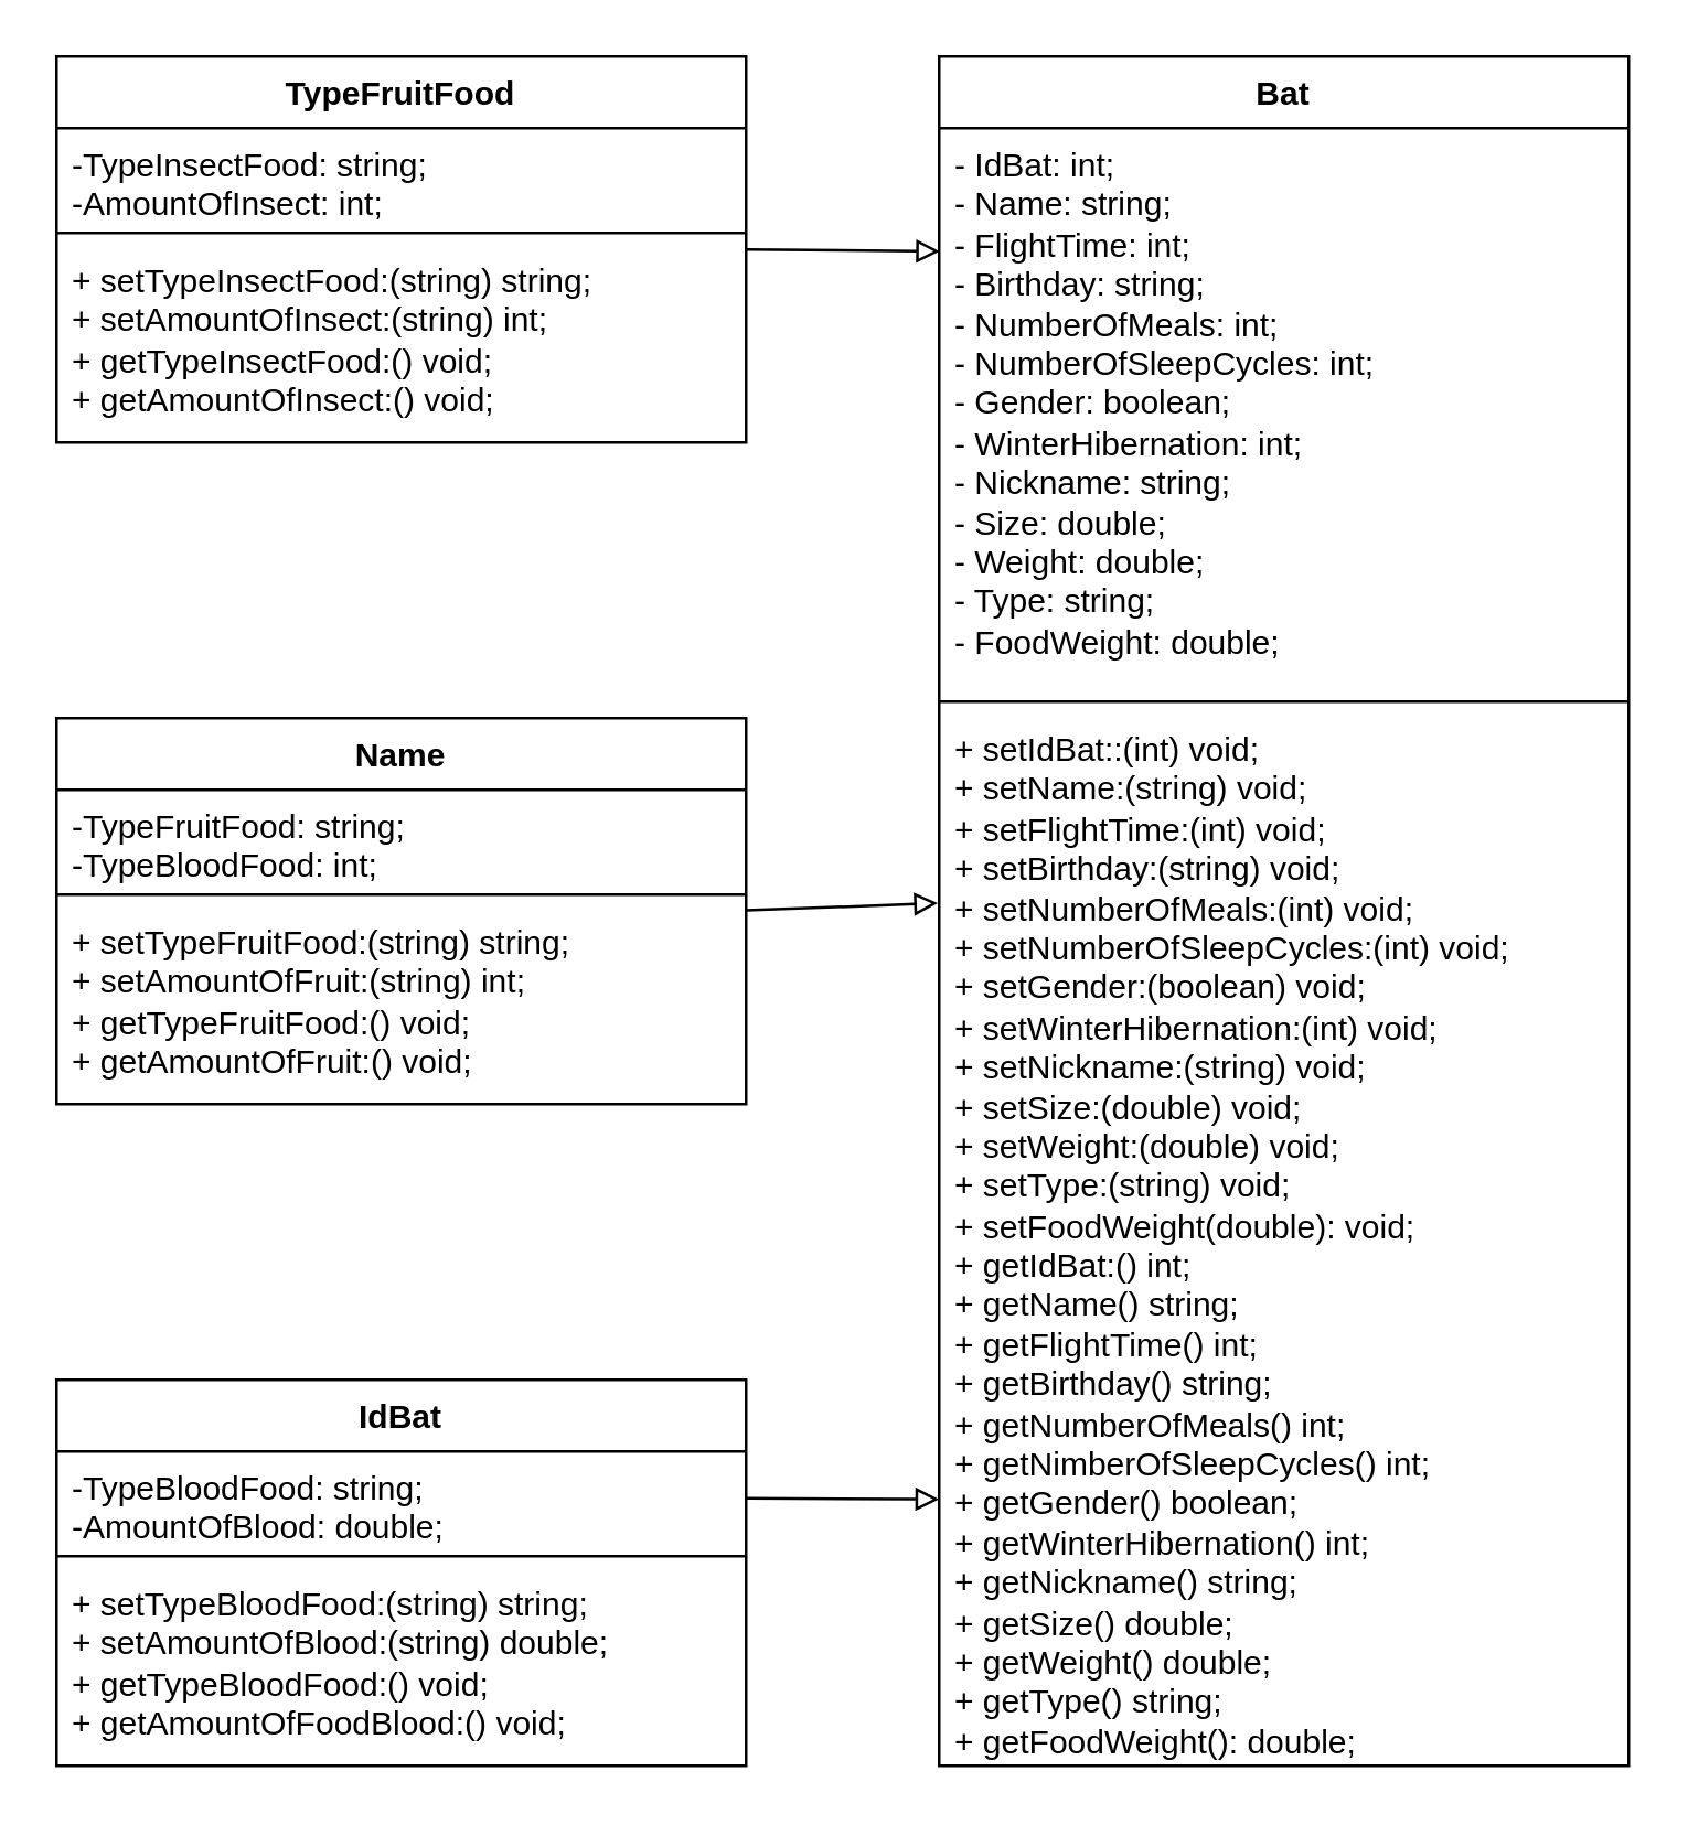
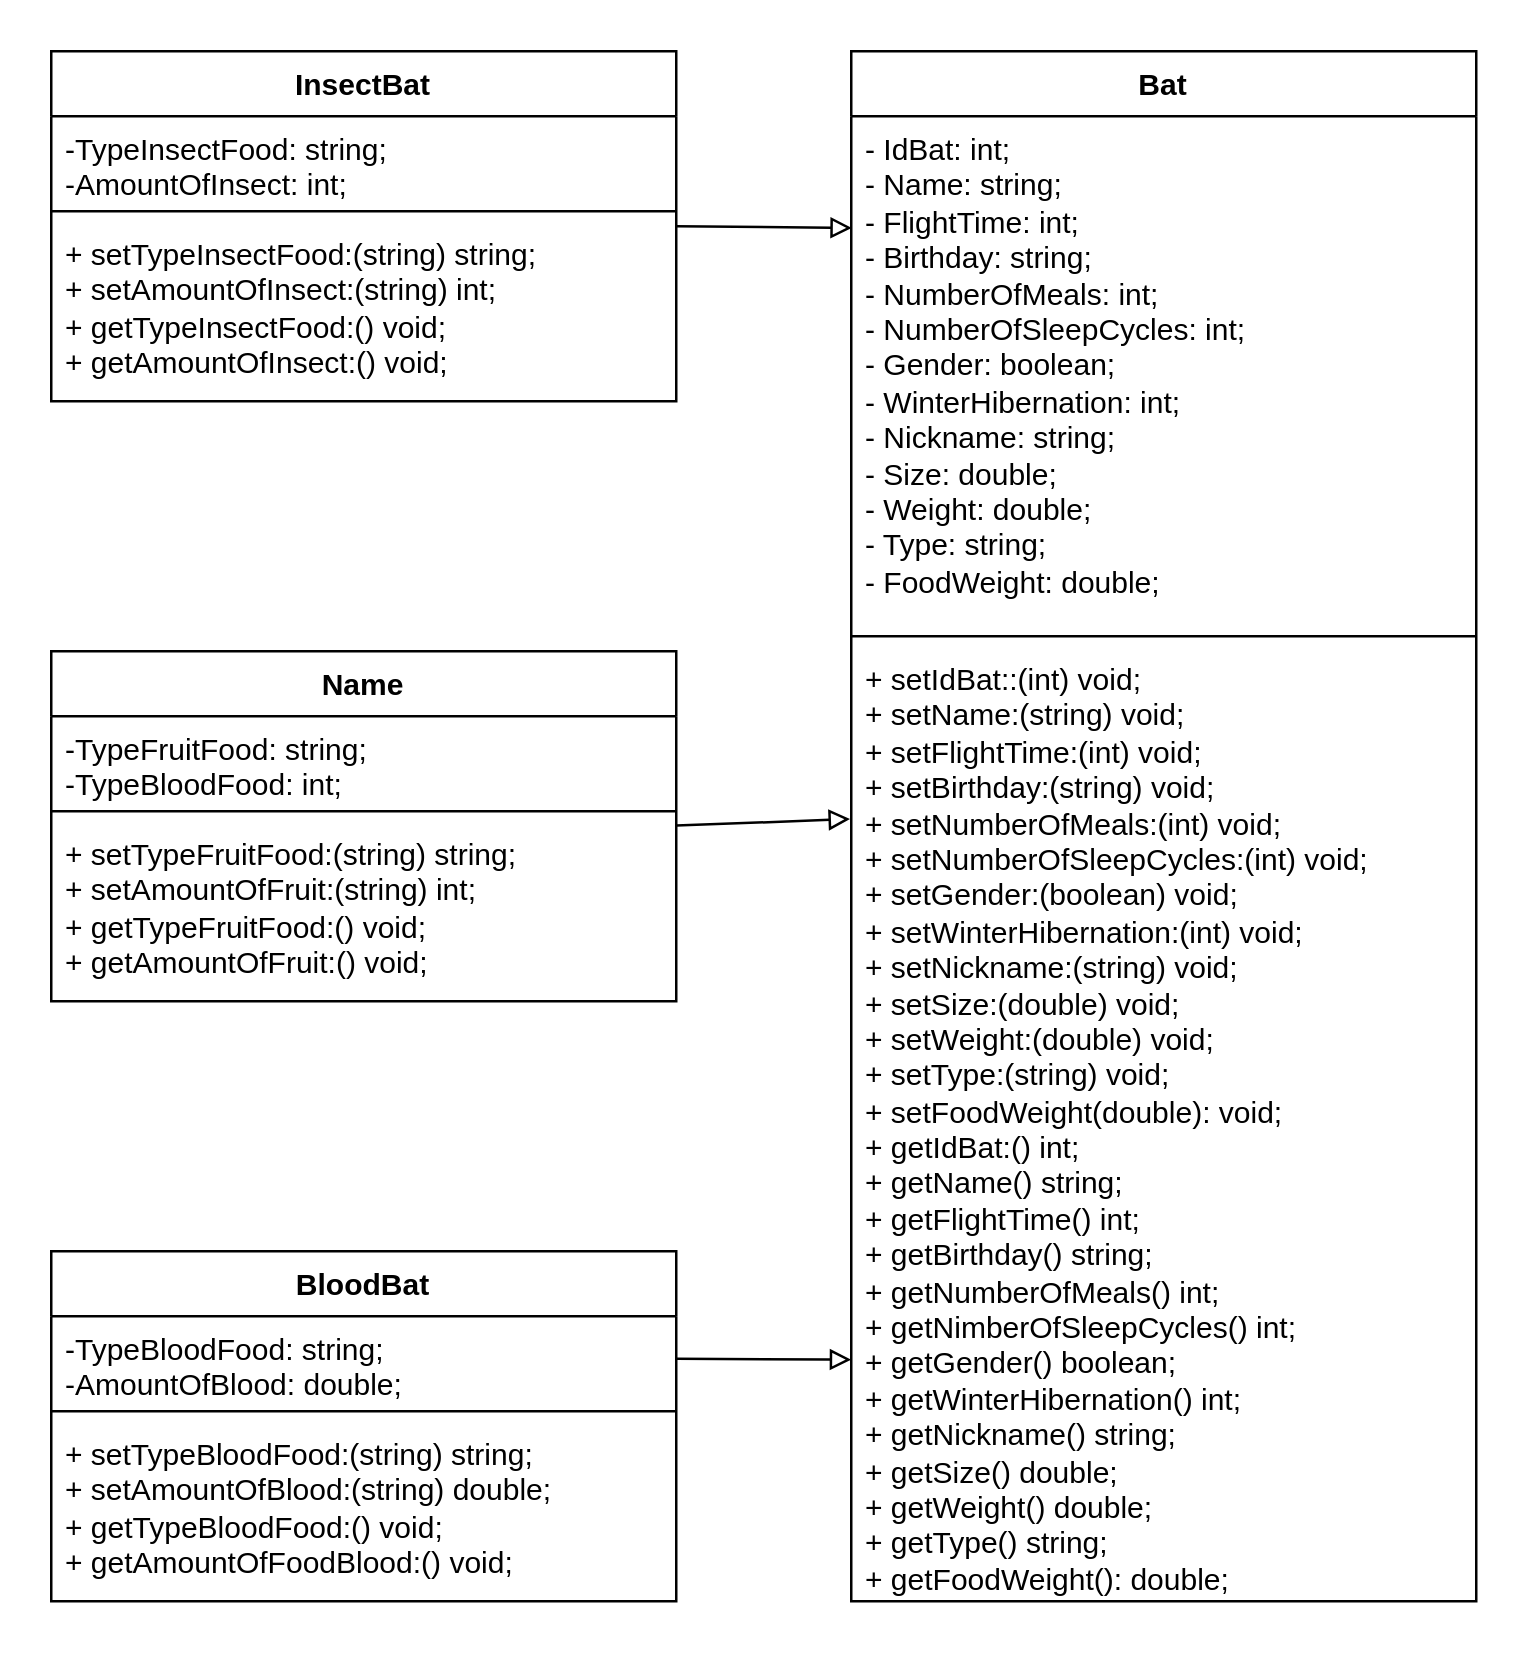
  <mxCell id="0" />
  <mxCell id="1" parent="0" />
  <mxCell id="2" value="Bat" style="swimlane;fontStyle=1;align=center;verticalAlign=top;childLayout=stackLayout;horizontal=1;startSize=26;horizontalStack=0;resizeParent=1;resizeParentMax=0;resizeLast=0;collapsible=1;marginBottom=0;whiteSpace=wrap;html=1;" parent="1" vertex="1"><mxGeometry x="340" y="20" width="250" height="620" as="geometry" /></mxCell>
  <mxCell id="3" value="&lt;div style=&quot;border-color: var(--border-color);&quot;&gt;&lt;div style=&quot;border-color: var(--border-color);&quot;&gt;- IdBat: int;&lt;/div&gt;&lt;div style=&quot;border-color: var(--border-color);&quot;&gt;- Name: string;&lt;br style=&quot;border-color: var(--border-color);&quot;&gt;&lt;/div&gt;&lt;div style=&quot;border-color: var(--border-color);&quot;&gt;- FlightTime: int;&lt;br style=&quot;border-color: var(--border-color);&quot;&gt;&lt;/div&gt;&lt;div style=&quot;border-color: var(--border-color);&quot;&gt;- Birthday: string;&lt;br style=&quot;border-color: var(--border-color);&quot;&gt;&lt;/div&gt;&lt;div style=&quot;border-color: var(--border-color);&quot;&gt;- NumberOfMeals: int;&lt;/div&gt;&lt;div style=&quot;border-color: var(--border-color);&quot;&gt;- NumberOfSleepCycles: int;&lt;/div&gt;&lt;div style=&quot;border-color: var(--border-color);&quot;&gt;- Gender: boolean;&lt;/div&gt;&lt;div style=&quot;border-color: var(--border-color);&quot;&gt;- WinterHibernation: int;&lt;/div&gt;&lt;div style=&quot;border-color: var(--border-color);&quot;&gt;- Nickname: string;&lt;/div&gt;&lt;div style=&quot;border-color: var(--border-color);&quot;&gt;- Size: double;&lt;/div&gt;&lt;div style=&quot;border-color: var(--border-color);&quot;&gt;- Weight: double;&lt;/div&gt;&lt;div style=&quot;border-color: var(--border-color);&quot;&gt;- Type: string;&lt;/div&gt;&lt;div style=&quot;border-color: var(--border-color);&quot;&gt;- FoodWeight: double;&lt;/div&gt;&lt;/div&gt;" style="text;strokeColor=none;fillColor=none;align=left;verticalAlign=top;spacingLeft=4;spacingRight=4;overflow=hidden;rotatable=0;points=[[0,0.5],[1,0.5]];portConstraint=eastwest;whiteSpace=wrap;html=1;" parent="2" vertex="1"><mxGeometry y="26" width="250" height="204" as="geometry" /></mxCell>
  <mxCell id="4" value="" style="line;strokeWidth=1;fillColor=none;align=left;verticalAlign=middle;spacingTop=-1;spacingLeft=3;spacingRight=3;rotatable=0;labelPosition=right;points=[];portConstraint=eastwest;strokeColor=inherit;" parent="2" vertex="1"><mxGeometry y="230" width="250" height="8" as="geometry" /></mxCell>
  <mxCell id="5" value="&lt;div style=&quot;border-color: var(--border-color);&quot;&gt;&lt;div style=&quot;border-color: var(--border-color);&quot;&gt;+ setIdBat::(int) void;&lt;br style=&quot;border-color: var(--border-color);&quot;&gt;&lt;/div&gt;&lt;div style=&quot;border-color: var(--border-color);&quot;&gt;+ setName:(string) void;&lt;/div&gt;&lt;div style=&quot;border-color: var(--border-color);&quot;&gt;+ setFlightTime:(int) void;&lt;/div&gt;&lt;div style=&quot;border-color: var(--border-color);&quot;&gt;+ setBirthday:(string) void;&lt;/div&gt;&lt;div style=&quot;border-color: var(--border-color);&quot;&gt;+ setNumberOfMeals:(int) void;&lt;/div&gt;&lt;div style=&quot;border-color: var(--border-color);&quot;&gt;+ setNumberOfSleepCycles:(int) void;&lt;/div&gt;&lt;div style=&quot;border-color: var(--border-color);&quot;&gt;+ setGender:(boolean) void;&lt;/div&gt;&lt;div style=&quot;border-color: var(--border-color);&quot;&gt;+ setWinterHibernation:(int) void;&lt;/div&gt;&lt;div style=&quot;border-color: var(--border-color);&quot;&gt;+ setNickname:(string) void;&lt;/div&gt;&lt;div style=&quot;border-color: var(--border-color);&quot;&gt;+ setSize:(double) void;&lt;/div&gt;&lt;div style=&quot;border-color: var(--border-color);&quot;&gt;+ setWeight:(double) void;&lt;/div&gt;&lt;div style=&quot;border-color: var(--border-color);&quot;&gt;+ setType:(string) void;&lt;/div&gt;&lt;div style=&quot;border-color: var(--border-color);&quot;&gt;+ setFoodWeight(double): void;&lt;br style=&quot;border-color: var(--border-color);&quot;&gt;&lt;/div&gt;&lt;div style=&quot;border-color: var(--border-color);&quot;&gt;+ getIdBat:() int;&lt;/div&gt;&lt;div style=&quot;border-color: var(--border-color);&quot;&gt;+ getName() string;&lt;/div&gt;&lt;div style=&quot;border-color: var(--border-color);&quot;&gt;+ getFlightTime() int;&lt;/div&gt;&lt;div style=&quot;border-color: var(--border-color);&quot;&gt;+ getBirthday() string;&lt;/div&gt;&lt;div style=&quot;border-color: var(--border-color);&quot;&gt;+ getNumberOfMeals() int;&lt;/div&gt;&lt;div style=&quot;border-color: var(--border-color);&quot;&gt;+ getNimberOfSleepCycles() int;&lt;/div&gt;&lt;div style=&quot;border-color: var(--border-color);&quot;&gt;+ getGender() boolean;&lt;/div&gt;&lt;div style=&quot;border-color: var(--border-color);&quot;&gt;+ getWinterHibernation() int;&lt;/div&gt;&lt;div style=&quot;border-color: var(--border-color);&quot;&gt;+ getNickname() string;&lt;/div&gt;&lt;div style=&quot;border-color: var(--border-color);&quot;&gt;+ getSize() double;&lt;/div&gt;&lt;div style=&quot;border-color: var(--border-color);&quot;&gt;+ getWeight() double;&lt;/div&gt;&lt;div style=&quot;border-color: var(--border-color);&quot;&gt;+ getType() string;&lt;/div&gt;&lt;div style=&quot;border-color: var(--border-color);&quot;&gt;+ getFoodWeight(): double;&lt;/div&gt;&lt;/div&gt;" style="text;strokeColor=none;fillColor=none;align=left;verticalAlign=top;spacingLeft=4;spacingRight=4;overflow=hidden;rotatable=0;points=[[0,0.5],[1,0.5]];portConstraint=eastwest;whiteSpace=wrap;html=1;" parent="2" vertex="1"><mxGeometry y="238" width="250" height="382" as="geometry" /></mxCell>
- <mxCell id="6" value="TypeFruitFood" style="swimlane;fontStyle=1;align=center;verticalAlign=top;childLayout=stackLayout;horizontal=1;startSize=26;horizontalStack=0;resizeParent=1;resizeParentMax=0;resizeLast=0;collapsible=1;marginBottom=0;whiteSpace=wrap;html=1;" parent="1" vertex="1"><mxGeometry x="20" y="20" width="250" height="140" as="geometry" /></mxCell>
+ <mxCell id="6" value="InsectBat" style="swimlane;fontStyle=1;align=center;verticalAlign=top;childLayout=stackLayout;horizontal=1;startSize=26;horizontalStack=0;resizeParent=1;resizeParentMax=0;resizeLast=0;collapsible=1;marginBottom=0;whiteSpace=wrap;html=1;" parent="1" vertex="1"><mxGeometry x="20" y="20" width="250" height="140" as="geometry" /></mxCell>
  <mxCell id="7" value="&lt;div style=&quot;border-color: var(--border-color);&quot;&gt;-TypeInsectFood: string;&lt;br style=&quot;border-color: var(--border-color);&quot;&gt;&lt;div style=&quot;border-color: var(--border-color);&quot;&gt;-AmountOfInsect: int;&lt;/div&gt;&lt;/div&gt;" style="text;strokeColor=none;fillColor=none;align=left;verticalAlign=top;spacingLeft=4;spacingRight=4;overflow=hidden;rotatable=0;points=[[0,0.5],[1,0.5]];portConstraint=eastwest;whiteSpace=wrap;html=1;" parent="6" vertex="1"><mxGeometry y="26" width="250" height="34" as="geometry" /></mxCell>
  <mxCell id="8" value="" style="line;strokeWidth=1;fillColor=none;align=left;verticalAlign=middle;spacingTop=-1;spacingLeft=3;spacingRight=3;rotatable=0;labelPosition=right;points=[];portConstraint=eastwest;strokeColor=inherit;" parent="6" vertex="1"><mxGeometry y="60" width="250" height="8" as="geometry" /></mxCell>
  <mxCell id="9" value="&lt;div style=&quot;border-color: var(--border-color);&quot;&gt;&lt;div style=&quot;border-color: var(--border-color);&quot;&gt;+ setTypeInsect&lt;span style=&quot;background-color: initial;&quot;&gt;Food:(string) string;&lt;/span&gt;&lt;/div&gt;&lt;div style=&quot;border-color: var(--border-color);&quot;&gt;+ setAmountOfInsect:(string) int;&lt;/div&gt;&lt;div style=&quot;border-color: var(--border-color);&quot;&gt;+ getTypeInsect&lt;span style=&quot;background-color: initial;&quot;&gt;Food:() void;&lt;/span&gt;&lt;/div&gt;&lt;div style=&quot;border-color: var(--border-color);&quot;&gt;+ getAmountOfInsect:() void;&lt;/div&gt;&lt;/div&gt;" style="text;strokeColor=none;fillColor=none;align=left;verticalAlign=top;spacingLeft=4;spacingRight=4;overflow=hidden;rotatable=0;points=[[0,0.5],[1,0.5]];portConstraint=eastwest;whiteSpace=wrap;html=1;" parent="6" vertex="1"><mxGeometry y="68" width="250" height="72" as="geometry" /></mxCell>
  <mxCell id="10" value="Name" style="swimlane;fontStyle=1;align=center;verticalAlign=top;childLayout=stackLayout;horizontal=1;startSize=26;horizontalStack=0;resizeParent=1;resizeParentMax=0;resizeLast=0;collapsible=1;marginBottom=0;whiteSpace=wrap;html=1;" parent="1" vertex="1"><mxGeometry x="20" y="260" width="250" height="140" as="geometry" /></mxCell>
  <mxCell id="11" value="&lt;div style=&quot;border-color: var(--border-color);&quot;&gt;-TypeFruitFood: string;&lt;br style=&quot;border-color: var(--border-color);&quot;&gt;&lt;div style=&quot;border-color: var(--border-color);&quot;&gt;-TypeBloodFood&lt;span style=&quot;background-color: initial;&quot;&gt;: int;&lt;/span&gt;&lt;/div&gt;&lt;/div&gt;" style="text;strokeColor=none;fillColor=none;align=left;verticalAlign=top;spacingLeft=4;spacingRight=4;overflow=hidden;rotatable=0;points=[[0,0.5],[1,0.5]];portConstraint=eastwest;whiteSpace=wrap;html=1;" parent="10" vertex="1"><mxGeometry y="26" width="250" height="34" as="geometry" /></mxCell>
  <mxCell id="12" value="" style="line;strokeWidth=1;fillColor=none;align=left;verticalAlign=middle;spacingTop=-1;spacingLeft=3;spacingRight=3;rotatable=0;labelPosition=right;points=[];portConstraint=eastwest;strokeColor=inherit;" parent="10" vertex="1"><mxGeometry y="60" width="250" height="8" as="geometry" /></mxCell>
  <mxCell id="13" value="&lt;div style=&quot;border-color: var(--border-color);&quot;&gt;&lt;div class=&quot;custom-cursor-default-hover&quot; style=&quot;border-color: var(--border-color);&quot;&gt;+ setTypeFruit&lt;span style=&quot;background-color: initial;&quot;&gt;Food:(string) string;&lt;/span&gt;&lt;/div&gt;&lt;div style=&quot;border-color: var(--border-color);&quot;&gt;+ setAmountOfFruit:(string) int;&lt;/div&gt;&lt;div style=&quot;border-color: var(--border-color);&quot;&gt;+ getTypeFruit&lt;span style=&quot;background-color: initial;&quot;&gt;Food:() void;&lt;/span&gt;&lt;/div&gt;&lt;div style=&quot;border-color: var(--border-color);&quot;&gt;+ getAmountOfFruit:() void;&lt;/div&gt;&lt;/div&gt;" style="text;strokeColor=none;fillColor=none;align=left;verticalAlign=top;spacingLeft=4;spacingRight=4;overflow=hidden;rotatable=0;points=[[0,0.5],[1,0.5]];portConstraint=eastwest;whiteSpace=wrap;html=1;" parent="10" vertex="1"><mxGeometry y="68" width="250" height="72" as="geometry" /></mxCell>
- <mxCell id="14" value="IdBat" style="swimlane;fontStyle=1;align=center;verticalAlign=top;childLayout=stackLayout;horizontal=1;startSize=26;horizontalStack=0;resizeParent=1;resizeParentMax=0;resizeLast=0;collapsible=1;marginBottom=0;whiteSpace=wrap;html=1;" parent="1" vertex="1"><mxGeometry x="20" y="500" width="250" height="140" as="geometry" /></mxCell>
+ <mxCell id="14" value="BloodBat" style="swimlane;fontStyle=1;align=center;verticalAlign=top;childLayout=stackLayout;horizontal=1;startSize=26;horizontalStack=0;resizeParent=1;resizeParentMax=0;resizeLast=0;collapsible=1;marginBottom=0;whiteSpace=wrap;html=1;" parent="1" vertex="1"><mxGeometry x="20" y="500" width="250" height="140" as="geometry" /></mxCell>
  <mxCell id="15" value="&lt;div class=&quot;custom-cursor-default-hover&quot; style=&quot;border-color: var(--border-color);&quot;&gt;-TypeBloodFood: string;&lt;br style=&quot;border-color: var(--border-color);&quot;&gt;&lt;div style=&quot;border-color: var(--border-color);&quot;&gt;-AmountOfBlood: double;&lt;/div&gt;&lt;/div&gt;BloodBloodBloodBlood" style="text;strokeColor=none;fillColor=none;align=left;verticalAlign=top;spacingLeft=4;spacingRight=4;overflow=hidden;rotatable=0;points=[[0,0.5],[1,0.5]];portConstraint=eastwest;whiteSpace=wrap;html=1;" parent="14" vertex="1"><mxGeometry y="26" width="250" height="34" as="geometry" /></mxCell>
  <mxCell id="16" value="" style="line;strokeWidth=1;fillColor=none;align=left;verticalAlign=middle;spacingTop=-1;spacingLeft=3;spacingRight=3;rotatable=0;labelPosition=right;points=[];portConstraint=eastwest;strokeColor=inherit;" parent="14" vertex="1"><mxGeometry y="60" width="250" height="8" as="geometry" /></mxCell>
  <mxCell id="17" value="&lt;div style=&quot;border-color: var(--border-color);&quot;&gt;&lt;div class=&quot;custom-cursor-default-hover&quot; style=&quot;border-color: var(--border-color);&quot;&gt;+ setTypeBloodFood:(string) string;&lt;br style=&quot;border-color: var(--border-color);&quot;&gt;&lt;/div&gt;&lt;div class=&quot;custom-cursor-default-hover&quot; style=&quot;border-color: var(--border-color);&quot;&gt;+ setAmountOfBlood:(string) double;&lt;/div&gt;&lt;div style=&quot;border-color: var(--border-color);&quot;&gt;+ getTypeBloodFood:() void;&lt;/div&gt;&lt;div style=&quot;border-color: var(--border-color);&quot;&gt;+ getAmountOfFoodBlood:() void;&lt;/div&gt;&lt;/div&gt;" style="text;strokeColor=none;fillColor=none;align=left;verticalAlign=top;spacingLeft=4;spacingRight=4;overflow=hidden;rotatable=0;points=[[0,0.5],[1,0.5]];portConstraint=eastwest;whiteSpace=wrap;html=1;" parent="14" vertex="1"><mxGeometry y="68" width="250" height="72" as="geometry" /></mxCell>
  <mxCell id="18" value="" style="endArrow=block;html=1;rounded=0;exitX=1;exitY=0.028;exitDx=0;exitDy=0;entryX=0.001;entryY=0.219;entryDx=0;entryDy=0;exitPerimeter=0;entryPerimeter=0;endFill=0;" parent="1" source="9" target="3" edge="1"><mxGeometry width="50" height="50" relative="1" as="geometry"><mxPoint x="290" y="120" as="sourcePoint" /><mxPoint x="340" y="70" as="targetPoint" /></mxGeometry></mxCell>
  <mxCell id="19" value="" style="endArrow=block;html=1;rounded=0;exitX=1;exitY=0.024;exitDx=0;exitDy=0;entryX=-0.002;entryY=0.181;entryDx=0;entryDy=0;exitPerimeter=0;entryPerimeter=0;endFill=0;" parent="1" source="13" target="5" edge="1"><mxGeometry width="50" height="50" relative="1" as="geometry"><mxPoint x="270" y="340" as="sourcePoint" /><mxPoint x="340" y="341" as="targetPoint" /></mxGeometry></mxCell>
  <mxCell id="20" value="" style="endArrow=block;html=1;rounded=0;exitX=1;exitY=0.5;exitDx=0;exitDy=0;entryX=0;entryY=0.747;entryDx=0;entryDy=0;entryPerimeter=0;endFill=0;" parent="1" source="15" target="5" edge="1"><mxGeometry width="50" height="50" relative="1" as="geometry"><mxPoint x="270" y="553" as="sourcePoint" /><mxPoint x="340" y="550" as="targetPoint" /></mxGeometry></mxCell>
